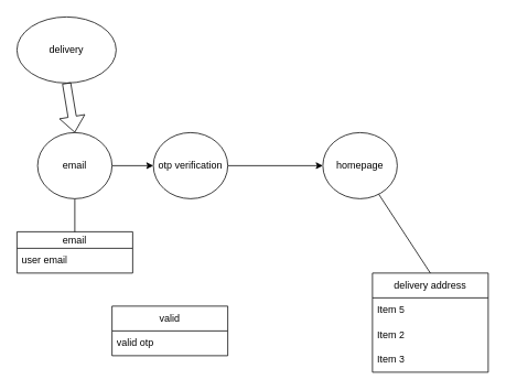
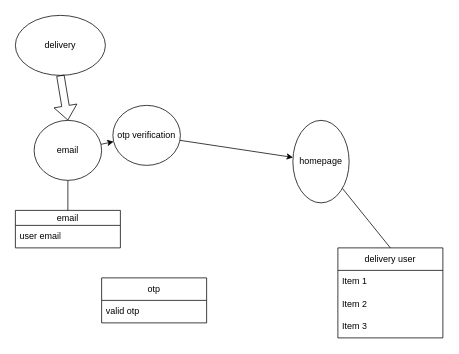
  <mxCell id="0" />
  <mxCell id="1" parent="0" />
  <mxCell id="2" value="" style="edgeStyle=none;html=1;" edge="1" parent="1" source="4" target="6"><mxGeometry relative="1" as="geometry" /></mxCell>
  <mxCell id="3" value="" style="edgeStyle=none;html=1;" edge="1" parent="1" source="4" target="10"><mxGeometry relative="1" as="geometry" /></mxCell>
  <mxCell id="4" value="email" style="ellipse;whiteSpace=wrap;html=1;rounded=0;" vertex="1" parent="1"><mxGeometry x="45" y="160" width="90" height="80" as="geometry" /></mxCell>
  <mxCell id="5" value="" style="edgeStyle=none;html=1;" edge="1" parent="1" source="6" target="8"><mxGeometry relative="1" as="geometry" /></mxCell>
- <mxCell id="6" value="otp verification" style="ellipse;whiteSpace=wrap;html=1;rounded=0;" vertex="1" parent="1"><mxGeometry x="185" y="160" width="90" height="80" as="geometry" /></mxCell>
+ <mxCell id="6" value="otp verification" style="ellipse;whiteSpace=wrap;html=1;rounded=0;" vertex="1" parent="1"><mxGeometry x="150" y="140" width="90" height="80" as="geometry" /></mxCell>
  <mxCell id="7" style="edgeStyle=none;html=1;entryX=0.5;entryY=0;entryDx=0;entryDy=0;endArrow=none;" edge="1" parent="1" source="8" target="15"><mxGeometry relative="1" as="geometry" /></mxCell>
- <mxCell id="8" value="homepage" style="ellipse;whiteSpace=wrap;html=1;rounded=0;" vertex="1" parent="1"><mxGeometry x="390" y="160" width="90" height="80" as="geometry" /></mxCell>
+ <mxCell id="8" value="homepage" style="ellipse;whiteSpace=wrap;html=1;rounded=0;" vertex="1" parent="1"><mxGeometry x="390" y="160" width="75" height="110" as="geometry" /></mxCell>
  <mxCell id="9" value="email" style="swimlane;fontStyle=0;childLayout=stackLayout;horizontal=1;startSize=20;horizontalStack=0;resizeParent=1;resizeParentMax=0;resizeLast=0;collapsible=1;marginBottom=0;whiteSpace=wrap;html=1;rounded=0;" vertex="1" parent="1"><mxGeometry x="20" y="280" width="140" height="50" as="geometry" /></mxCell>
  <mxCell id="10" value="user email" style="text;strokeColor=none;fillColor=none;align=left;verticalAlign=middle;spacingLeft=4;spacingRight=4;overflow=hidden;points=[[0,0.5],[1,0.5]];portConstraint=eastwest;rotatable=0;whiteSpace=wrap;html=1;rounded=0;" vertex="1" parent="9"><mxGeometry y="20" width="140" height="30" as="geometry" /></mxCell>
- <mxCell id="11" value="valid" style="swimlane;fontStyle=0;childLayout=stackLayout;horizontal=1;startSize=30;horizontalStack=0;resizeParent=1;resizeParentMax=0;resizeLast=0;collapsible=1;marginBottom=0;whiteSpace=wrap;html=1;rounded=0;" vertex="1" parent="1"><mxGeometry x="135" y="370" width="140" height="60" as="geometry" /></mxCell>
+ <mxCell id="11" value="otp" style="swimlane;fontStyle=0;childLayout=stackLayout;horizontal=1;startSize=30;horizontalStack=0;resizeParent=1;resizeParentMax=0;resizeLast=0;collapsible=1;marginBottom=0;whiteSpace=wrap;html=1;rounded=0;" vertex="1" parent="1"><mxGeometry x="135" y="370" width="140" height="60" as="geometry" /></mxCell>
  <mxCell id="12" value="valid otp" style="text;strokeColor=none;fillColor=none;align=left;verticalAlign=middle;spacingLeft=4;spacingRight=4;overflow=hidden;points=[[0,0.5],[1,0.5]];portConstraint=eastwest;rotatable=0;whiteSpace=wrap;html=1;rounded=0;" vertex="1" parent="11"><mxGeometry y="30" width="140" height="30" as="geometry" /></mxCell>
  <mxCell id="13" value="delivery" style="ellipse;whiteSpace=wrap;html=1;rounded=0;" vertex="1" parent="1"><mxGeometry x="20" y="20" width="120" height="80" as="geometry" /></mxCell>
  <mxCell id="14" value="" style="shape=flexArrow;endArrow=classic;html=1;exitX=0.5;exitY=1;exitDx=0;exitDy=0;entryX=0.5;entryY=0;entryDx=0;entryDy=0;" edge="1" parent="1" source="13" target="4"><mxGeometry width="50" height="50" relative="1" as="geometry"><mxPoint x="380" y="430" as="sourcePoint" /><mxPoint x="430" y="380" as="targetPoint" /></mxGeometry></mxCell>
- <mxCell id="15" value="delivery address" style="swimlane;fontStyle=0;childLayout=stackLayout;horizontal=1;startSize=30;horizontalStack=0;resizeParent=1;resizeParentMax=0;resizeLast=0;collapsible=1;marginBottom=0;whiteSpace=wrap;html=1;rounded=0;" vertex="1" parent="1"><mxGeometry x="450" y="330" width="140" height="120" as="geometry" /></mxCell>
- <mxCell id="16" value="Item 5" style="text;strokeColor=none;fillColor=none;align=left;verticalAlign=middle;spacingLeft=4;spacingRight=4;overflow=hidden;points=[[0,0.5],[1,0.5]];portConstraint=eastwest;rotatable=0;whiteSpace=wrap;html=1;rounded=0;" vertex="1" parent="15"><mxGeometry y="30" width="140" height="30" as="geometry" /></mxCell>
+ <mxCell id="15" value="delivery user" style="swimlane;fontStyle=0;childLayout=stackLayout;horizontal=1;startSize=30;horizontalStack=0;resizeParent=1;resizeParentMax=0;resizeLast=0;collapsible=1;marginBottom=0;whiteSpace=wrap;html=1;rounded=0;" vertex="1" parent="1"><mxGeometry x="450" y="330" width="140" height="120" as="geometry" /></mxCell>
+ <mxCell id="16" value="Item 1" style="text;strokeColor=none;fillColor=none;align=left;verticalAlign=middle;spacingLeft=4;spacingRight=4;overflow=hidden;points=[[0,0.5],[1,0.5]];portConstraint=eastwest;rotatable=0;whiteSpace=wrap;html=1;rounded=0;" vertex="1" parent="15"><mxGeometry y="30" width="140" height="30" as="geometry" /></mxCell>
  <mxCell id="17" value="Item 2" style="text;strokeColor=none;fillColor=none;align=left;verticalAlign=middle;spacingLeft=4;spacingRight=4;overflow=hidden;points=[[0,0.5],[1,0.5]];portConstraint=eastwest;rotatable=0;whiteSpace=wrap;html=1;rounded=0;" vertex="1" parent="15"><mxGeometry y="60" width="140" height="30" as="geometry" /></mxCell>
  <mxCell id="18" value="Item 3" style="text;strokeColor=none;fillColor=none;align=left;verticalAlign=middle;spacingLeft=4;spacingRight=4;overflow=hidden;points=[[0,0.5],[1,0.5]];portConstraint=eastwest;rotatable=0;whiteSpace=wrap;html=1;rounded=0;" vertex="1" parent="15"><mxGeometry y="90" width="140" height="30" as="geometry" /></mxCell>
